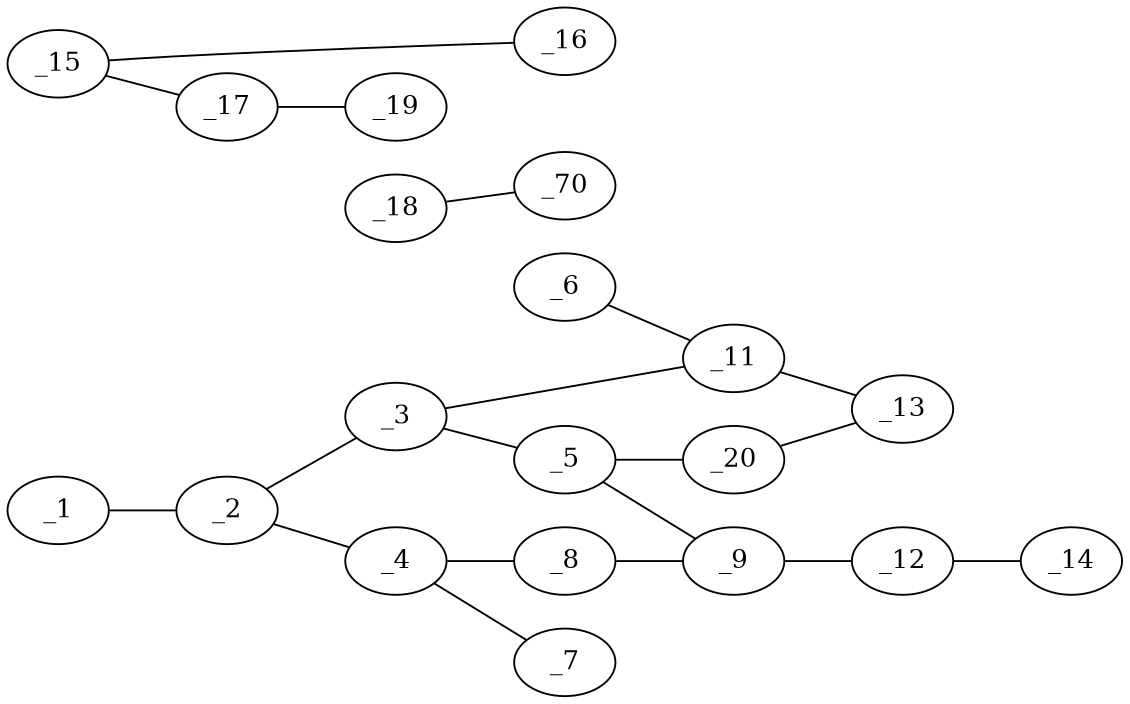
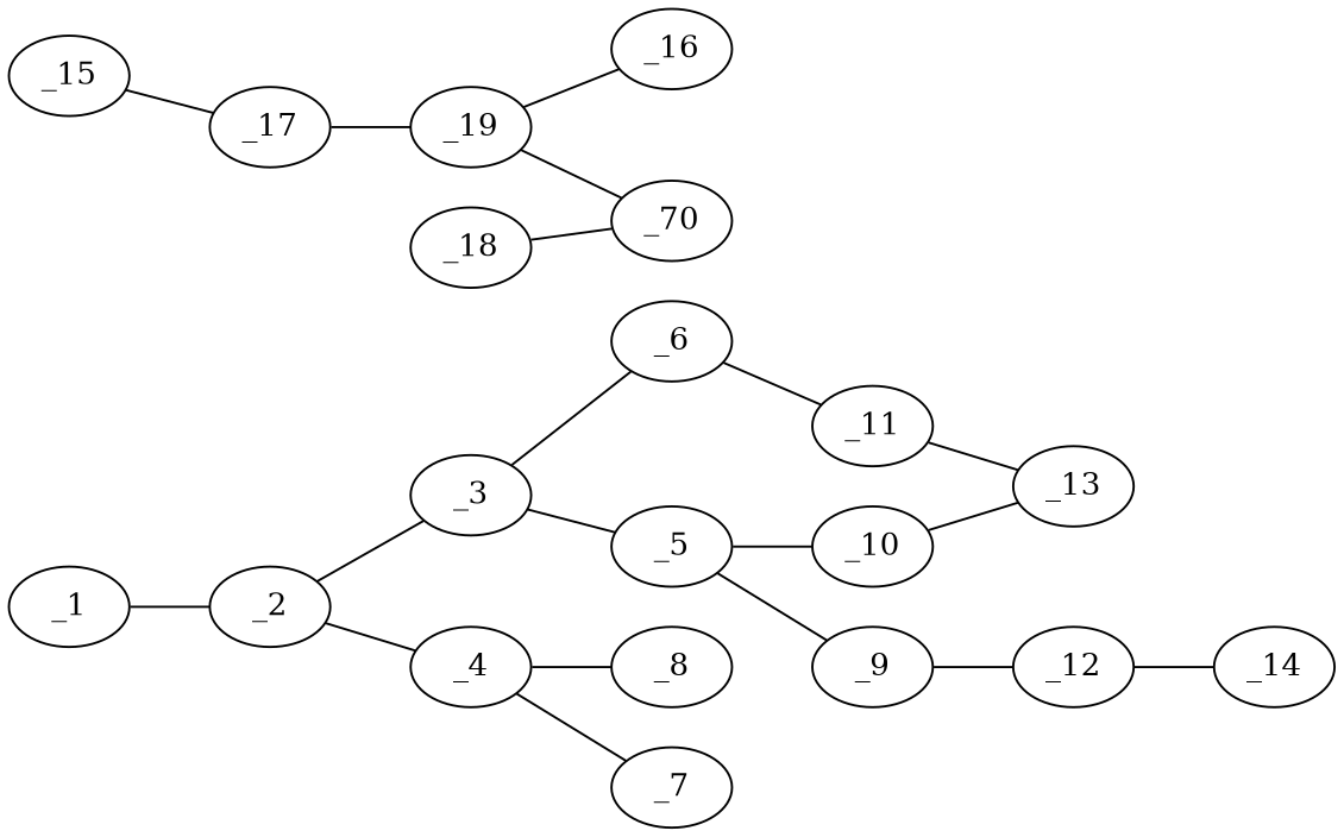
  graph {
    rankdir=LR
    node [charge=0 chem=1 symbol="C  " x=6.3301 y=-2]
    edge [valence=1]
    _1 [y=-3]
    _2
    _3 [x=7.1961 y=-1.5]
    _4 [charge=1 chem=4 symbol="N  " x=5.4641 y=-1.5]
    _5 [x=7.1961 y=-0.5]
    _6 [x=8.0622]
    _7 [chem=2 symbol="O  " x=4.5981]
    _8 [charge=-1 x=5.4641 y=-0.5]
    _9 [chem=4 symbol="N  " y=0]
-   _10 [x=8.0622 y=0 label=_20]
+   _10 [x=8.0622 y=0]
    _11 [x=8.9282 y=-1.5]
    _12 [x=4.5981 y=0]
    _13 [x=8.9282 y=-0.5]
    _14 [chem=5 symbol="S  " x=4.5981 y=1]
    _15 [x=3.7321 y=1.5]
    _16 [x=2.866 y=1]
    _17 [x=3.7321 y=2.5]
    _19 [x=2.866 y=3]
    _18 [x=2 y=1.5]
    n20 [label=_70 x=2 y=2.5]
    _1 -- _2
    _2 -- _3 [valence=2]
    _2 -- _4
    _3 -- _5
-   _3 -- _11
+   _3 -- _6
    _4 -- _7 [valence=2]
    _4 -- _8
    _5 -- _9 [valence=2]
    _5 -- _10
    _6 -- _11 [valence=2]
-   _8 -- _9
    _9 -- _12
    _10 -- _13 [valence=2]
    _11 -- _13
    _12 -- _14
-   _15 -- _16 [valence=2]
+   _19 -- _16 [valence=2]
    _15 -- _17
    _17 -- _19 [valence=2]
+   _19 -- n20
    _18 -- n20 [valence=2]
  }
